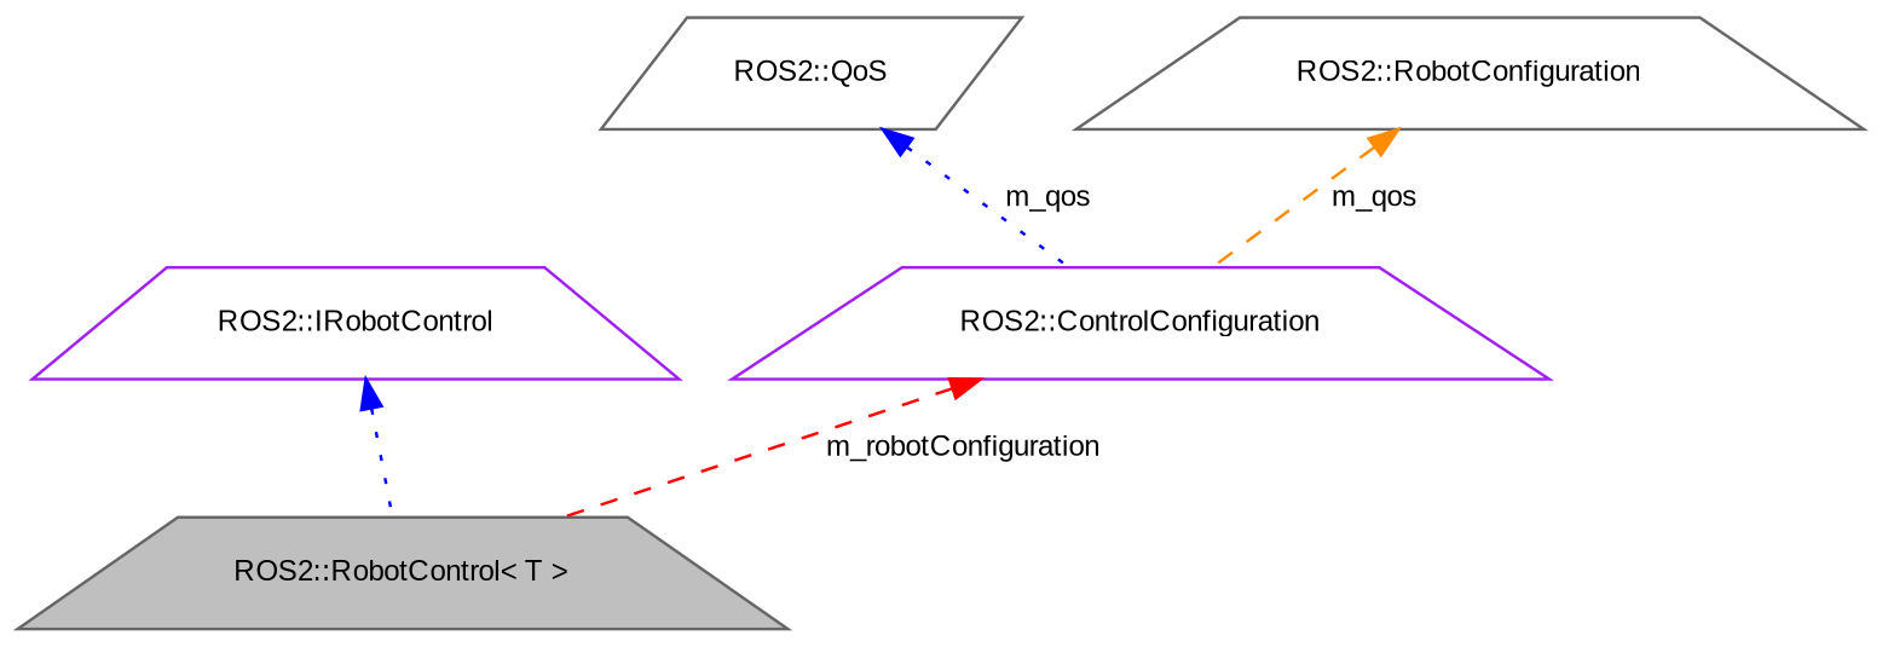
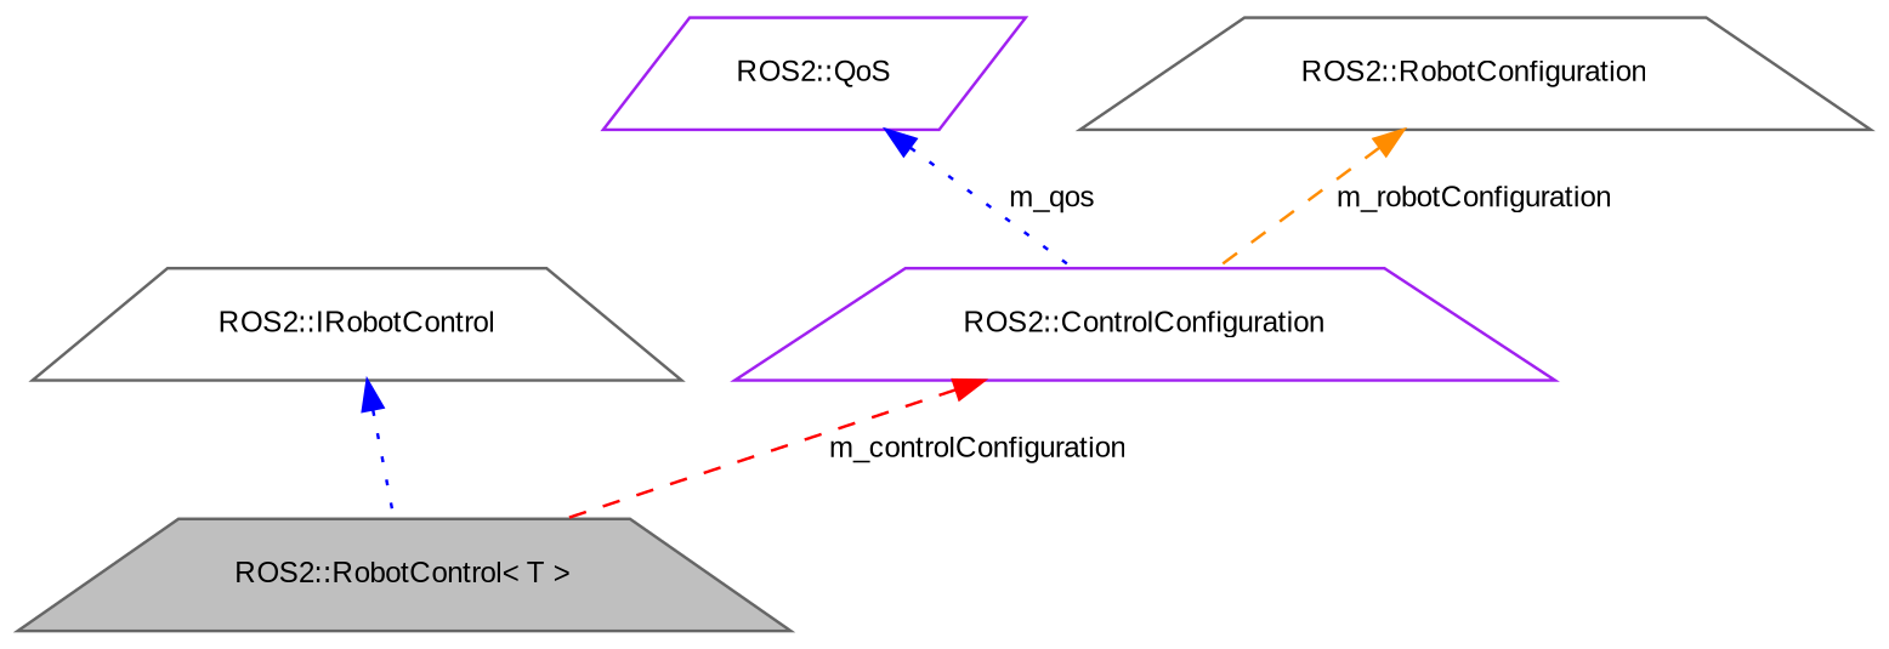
  digraph {
    fontname="Liberation Sans"
    node [color=gray40 fillcolor=white fontname="Liberation Sans" fontsize=10 shape=trapezium style=filled]
    edge [color=blue dir=back fontname="Liberation Sans" fontsize=10 labelfontname=Helvetica labelfontsize=10 style=dotted]
    n1 [fillcolor=grey75 fontcolor=black height=0.2 label="ROS2::RobotControl\< T \>" width=0.4]
-   n2 [color=purple height=0.2 label="ROS2::IRobotControl" width=0.4]
+   n2 [height=0.2 label="ROS2::IRobotControl" width=0.4]
    n3 [color=purple height=0.2 label="ROS2::ControlConfiguration" width=0.4]
-   n4 [height=0.2 label="ROS2::QoS" shape=parallelogram width=0.4]
+   n4 [color=purple height=0.2 label="ROS2::QoS" shape=parallelogram width=0.4]
    n5 [height=0.2 label="ROS2::RobotConfiguration" width=0.4]
    n2 -> n1
-   n3 -> n1 [color=red label=" m_robotConfiguration" style=dashed]
+   n3 -> n1 [color=red label=" m_controlConfiguration" style=dashed]
    n4 -> n3 [label=" m_qos"]
-   n5 -> n3 [color=darkorange label=" m_qos" style=dashed]
+   n5 -> n3 [color=darkorange label=" m_robotConfiguration" style=dashed]
  }
